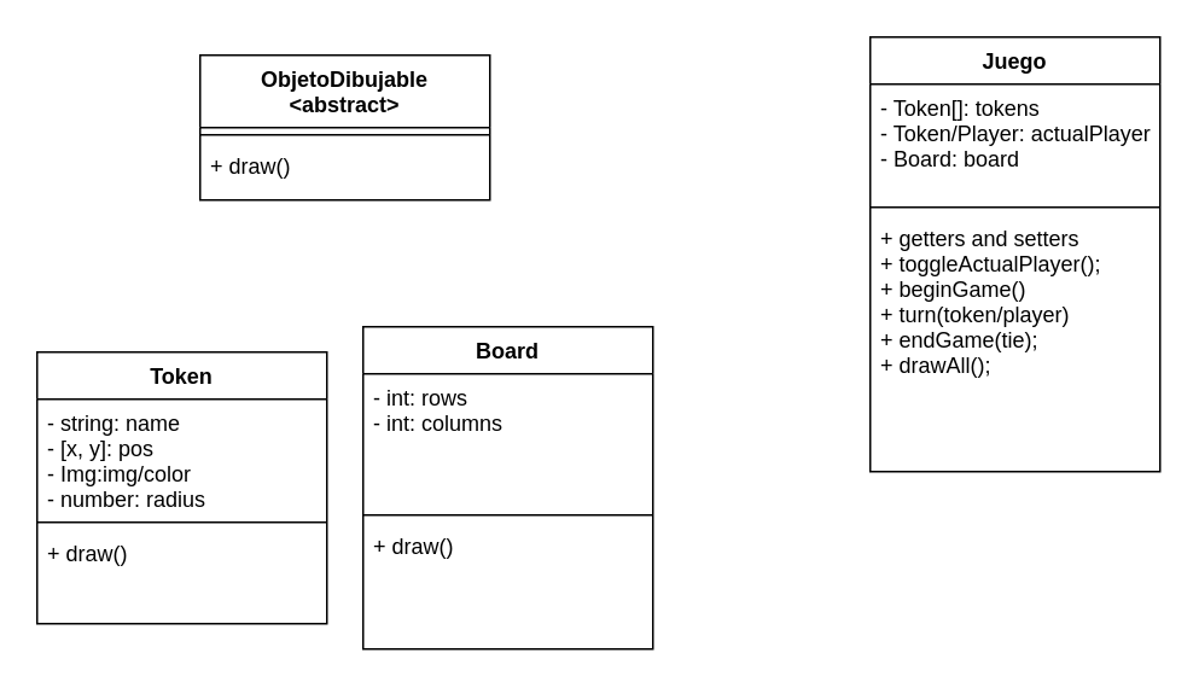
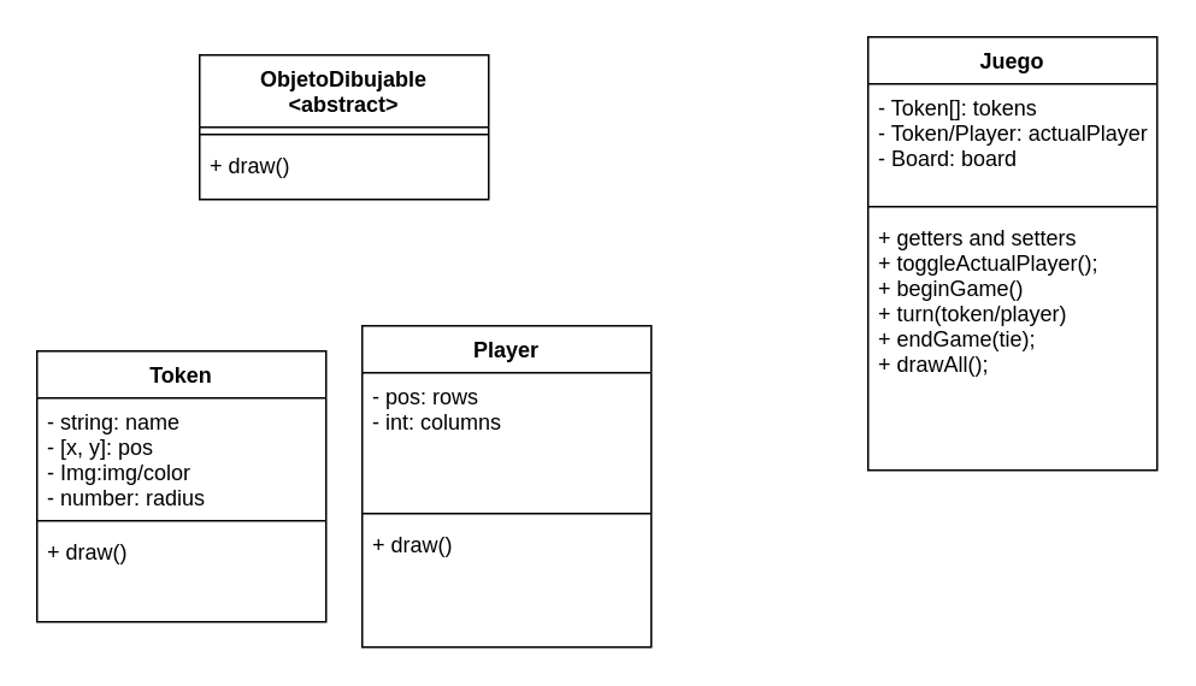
  <mxCell id="0" />
  <mxCell id="1" parent="0" />
  <mxCell id="2" value="Juego" style="swimlane;fontStyle=1;align=center;verticalAlign=top;childLayout=stackLayout;horizontal=1;startSize=26;horizontalStack=0;resizeParent=1;resizeParentMax=0;resizeLast=0;collapsible=1;marginBottom=0;" parent="1" vertex="1"><mxGeometry x="480" y="20" width="160" height="240" as="geometry" /></mxCell>
  <mxCell id="3" value="- Token[]: tokens&#10;- Token/Player: actualPlayer&#10;- Board: board" style="text;strokeColor=none;fillColor=none;align=left;verticalAlign=top;spacingLeft=4;spacingRight=4;overflow=hidden;rotatable=0;points=[[0,0.5],[1,0.5]];portConstraint=eastwest;" parent="2" vertex="1"><mxGeometry y="26" width="160" height="64" as="geometry" /></mxCell>
  <mxCell id="4" value="" style="line;strokeWidth=1;fillColor=none;align=left;verticalAlign=middle;spacingTop=-1;spacingLeft=3;spacingRight=3;rotatable=0;labelPosition=right;points=[];portConstraint=eastwest;" parent="2" vertex="1"><mxGeometry y="90" width="160" height="8" as="geometry" /></mxCell>
  <mxCell id="5" value="+ getters and setters&#10;+ toggleActualPlayer();&#10;+ beginGame()&#10;+ turn(token/player)&#10;+ endGame(tie);&#10;+ drawAll();" style="text;strokeColor=none;fillColor=none;align=left;verticalAlign=top;spacingLeft=4;spacingRight=4;overflow=hidden;rotatable=0;points=[[0,0.5],[1,0.5]];portConstraint=eastwest;" parent="2" vertex="1"><mxGeometry y="98" width="160" height="142" as="geometry" /></mxCell>
  <mxCell id="6" value="Token" style="swimlane;fontStyle=1;align=center;verticalAlign=top;childLayout=stackLayout;horizontal=1;startSize=26;horizontalStack=0;resizeParent=1;resizeParentMax=0;resizeLast=0;collapsible=1;marginBottom=0;" parent="1" vertex="1"><mxGeometry x="20" y="194" width="160" height="150" as="geometry" /></mxCell>
  <mxCell id="7" value="- string: name&#10;- [x, y]: pos&#10;- Img:img/color&#10;- number: radius" style="text;strokeColor=none;fillColor=none;align=left;verticalAlign=top;spacingLeft=4;spacingRight=4;overflow=hidden;rotatable=0;points=[[0,0.5],[1,0.5]];portConstraint=eastwest;" parent="6" vertex="1"><mxGeometry y="26" width="160" height="64" as="geometry" /></mxCell>
  <mxCell id="8" value="" style="line;strokeWidth=1;fillColor=none;align=left;verticalAlign=middle;spacingTop=-1;spacingLeft=3;spacingRight=3;rotatable=0;labelPosition=right;points=[];portConstraint=eastwest;" parent="6" vertex="1"><mxGeometry y="90" width="160" height="8" as="geometry" /></mxCell>
  <mxCell id="9" value="+ draw()" style="text;strokeColor=none;fillColor=none;align=left;verticalAlign=top;spacingLeft=4;spacingRight=4;overflow=hidden;rotatable=0;points=[[0,0.5],[1,0.5]];portConstraint=eastwest;" parent="6" vertex="1"><mxGeometry y="98" width="160" height="52" as="geometry" /></mxCell>
- <mxCell id="10" value="Board" style="swimlane;fontStyle=1;align=center;verticalAlign=top;childLayout=stackLayout;horizontal=1;startSize=26;horizontalStack=0;resizeParent=1;resizeParentMax=0;resizeLast=0;collapsible=1;marginBottom=0;" vertex="1" parent="1"><mxGeometry x="200" y="180" width="160" height="178" as="geometry" /></mxCell>
- <mxCell id="11" value="- int: rows&#10;- int: columns" style="text;strokeColor=none;fillColor=none;align=left;verticalAlign=top;spacingLeft=4;spacingRight=4;overflow=hidden;rotatable=0;points=[[0,0.5],[1,0.5]];portConstraint=eastwest;" vertex="1" parent="10"><mxGeometry y="26" width="160" height="74" as="geometry" /></mxCell>
+ <mxCell id="10" value="Player" style="swimlane;fontStyle=1;align=center;verticalAlign=top;childLayout=stackLayout;horizontal=1;startSize=26;horizontalStack=0;resizeParent=1;resizeParentMax=0;resizeLast=0;collapsible=1;marginBottom=0;" vertex="1" parent="1"><mxGeometry x="200" y="180" width="160" height="178" as="geometry" /></mxCell>
+ <mxCell id="11" value="- pos: rows&#10;- int: columns" style="text;strokeColor=none;fillColor=none;align=left;verticalAlign=top;spacingLeft=4;spacingRight=4;overflow=hidden;rotatable=0;points=[[0,0.5],[1,0.5]];portConstraint=eastwest;" vertex="1" parent="10"><mxGeometry y="26" width="160" height="74" as="geometry" /></mxCell>
  <mxCell id="12" value="" style="line;strokeWidth=1;fillColor=none;align=left;verticalAlign=middle;spacingTop=-1;spacingLeft=3;spacingRight=3;rotatable=0;labelPosition=right;points=[];portConstraint=eastwest;" vertex="1" parent="10"><mxGeometry y="100" width="160" height="8" as="geometry" /></mxCell>
  <mxCell id="13" value="+ draw()" style="text;strokeColor=none;fillColor=none;align=left;verticalAlign=top;spacingLeft=4;spacingRight=4;overflow=hidden;rotatable=0;points=[[0,0.5],[1,0.5]];portConstraint=eastwest;" vertex="1" parent="10"><mxGeometry y="108" width="160" height="70" as="geometry" /></mxCell>
  <mxCell id="14" value="ObjetoDibujable&#10;&lt;abstract&gt;" style="swimlane;fontStyle=1;align=center;verticalAlign=top;childLayout=stackLayout;horizontal=1;startSize=40;horizontalStack=0;resizeParent=1;resizeParentMax=0;resizeLast=0;collapsible=1;marginBottom=0;" vertex="1" parent="1"><mxGeometry x="110" y="30" width="160" height="80" as="geometry" /></mxCell>
  <mxCell id="15" value="" style="line;strokeWidth=1;fillColor=none;align=left;verticalAlign=middle;spacingTop=-1;spacingLeft=3;spacingRight=3;rotatable=0;labelPosition=right;points=[];portConstraint=eastwest;" vertex="1" parent="14"><mxGeometry y="40" width="160" height="8" as="geometry" /></mxCell>
  <mxCell id="16" value="+ draw()" style="text;strokeColor=none;fillColor=none;align=left;verticalAlign=top;spacingLeft=4;spacingRight=4;overflow=hidden;rotatable=0;points=[[0,0.5],[1,0.5]];portConstraint=eastwest;" vertex="1" parent="14"><mxGeometry y="48" width="160" height="32" as="geometry" /></mxCell>
